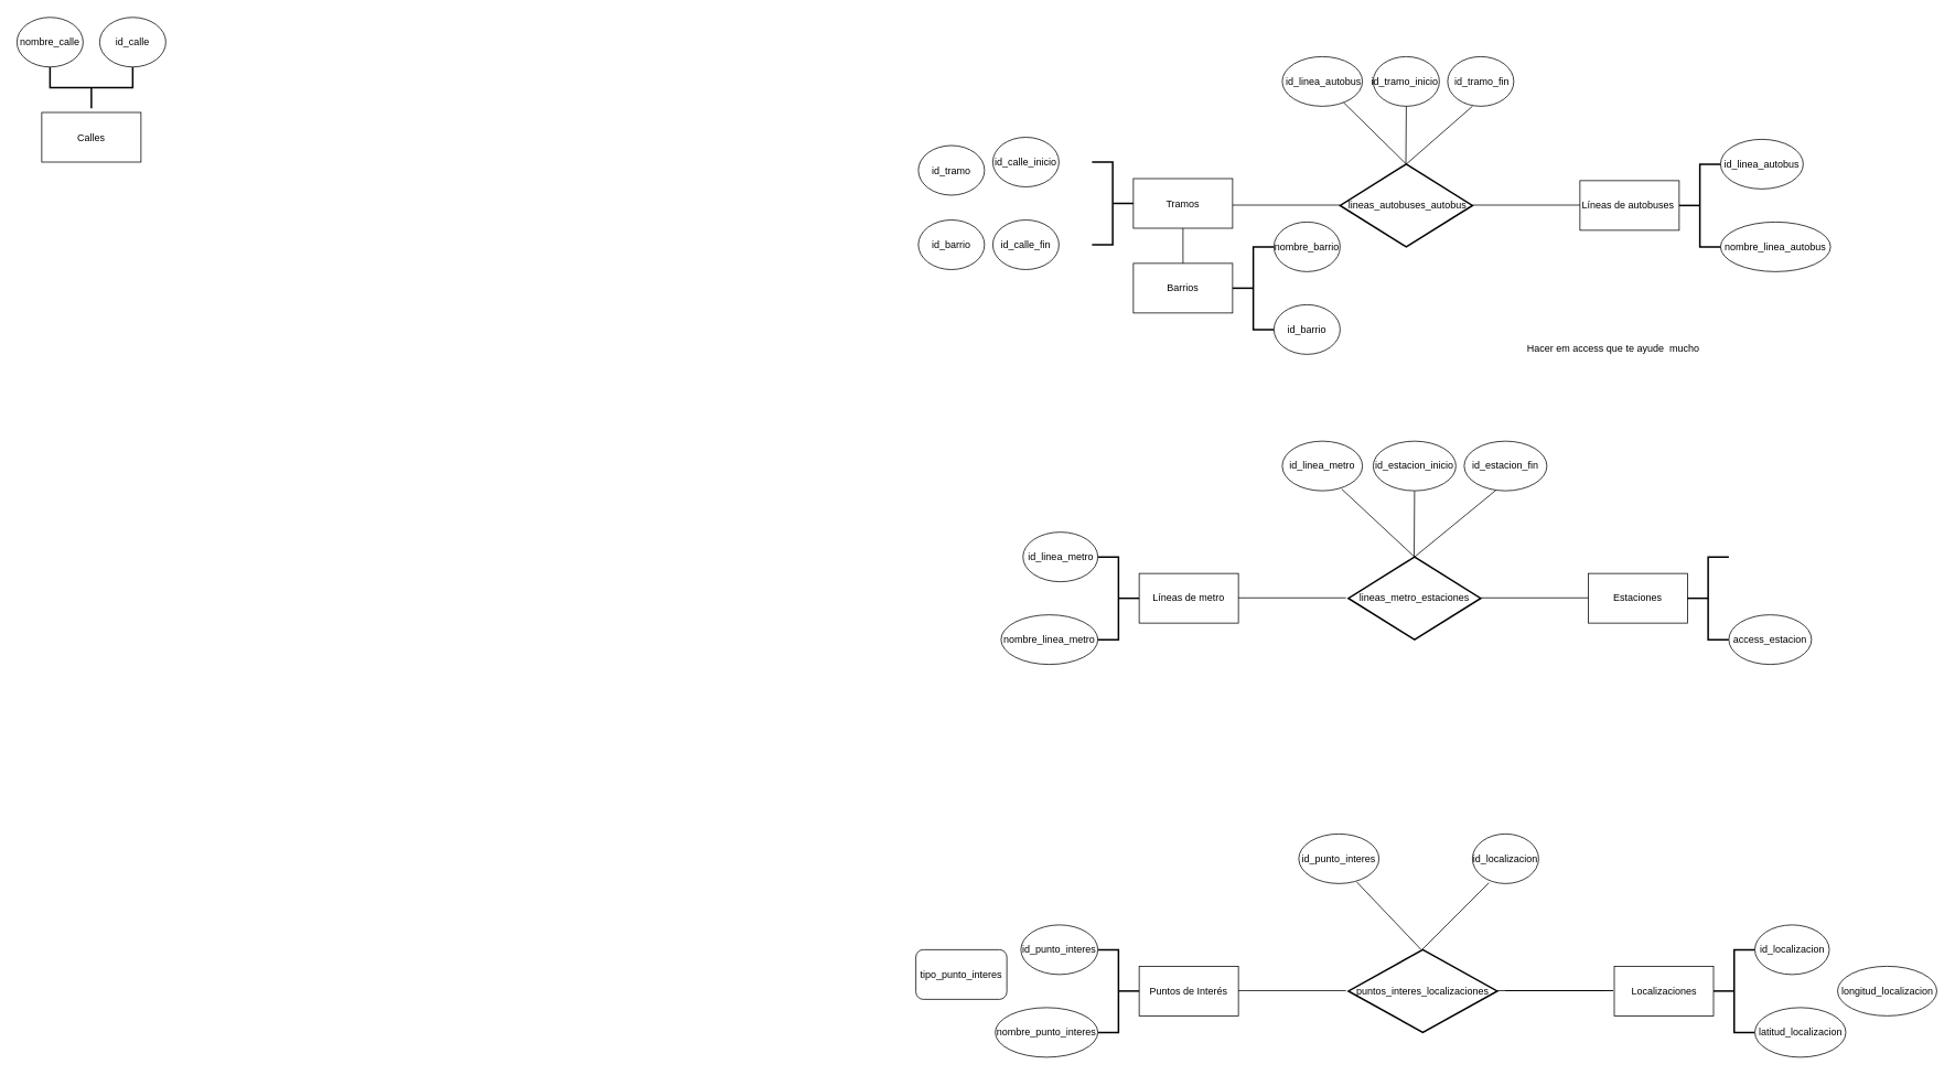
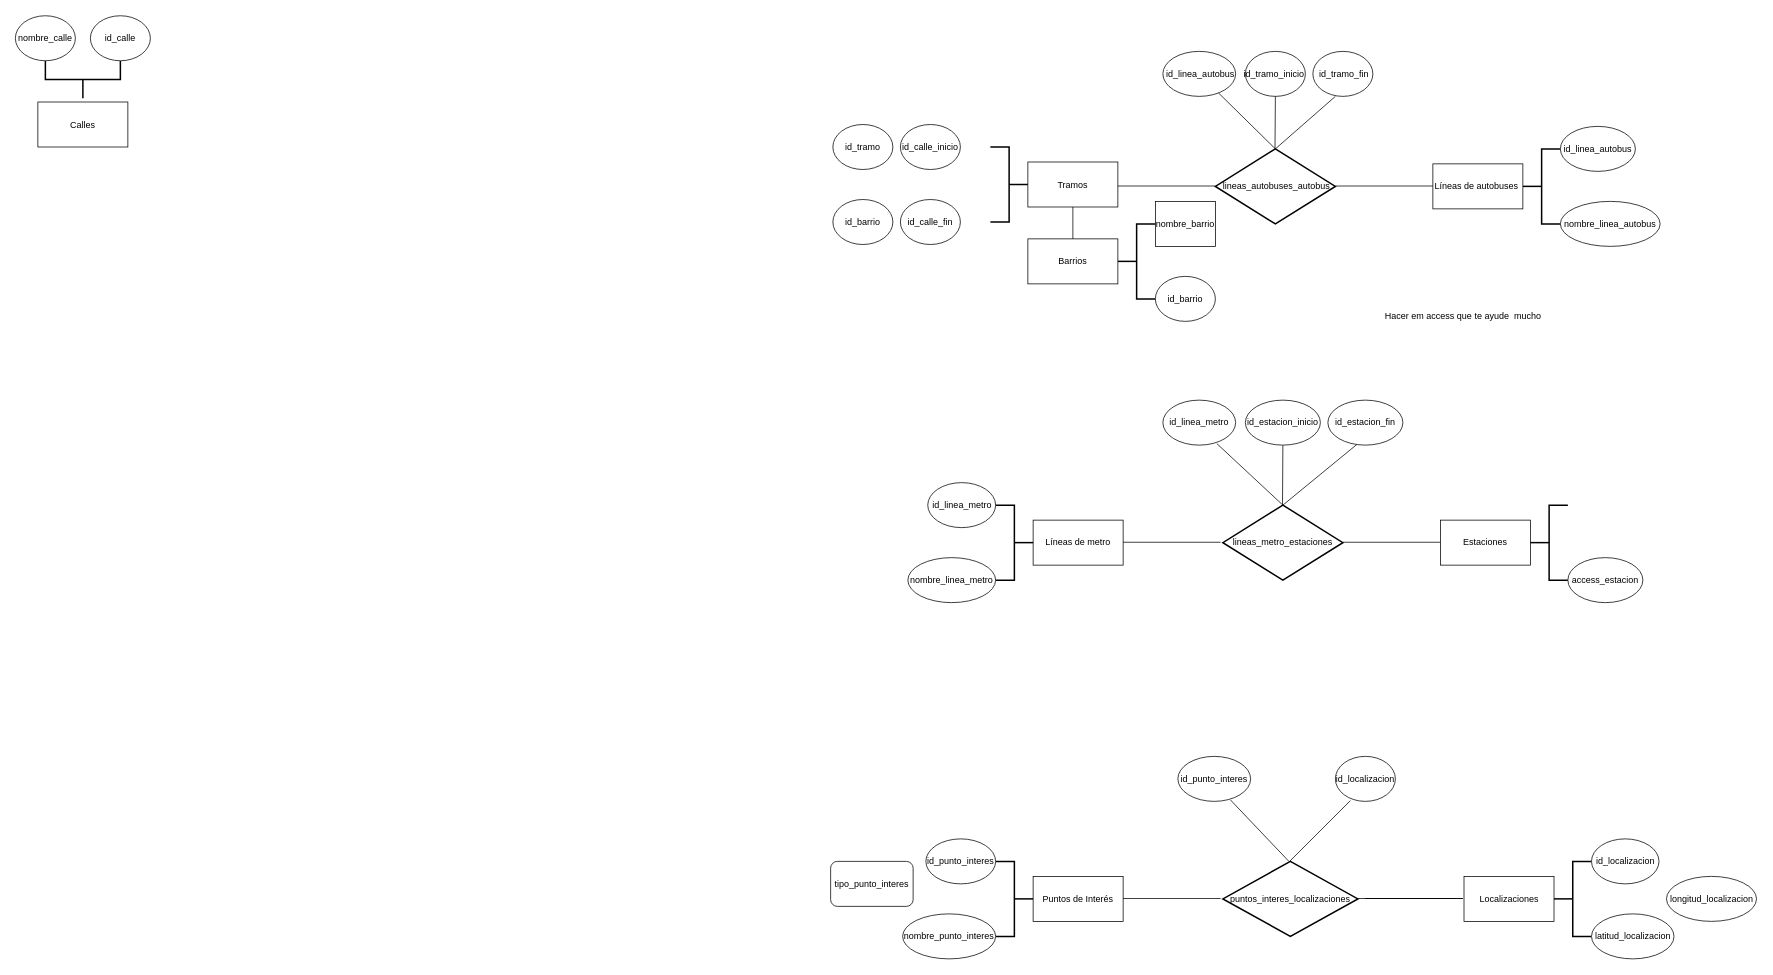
  <mxCell id="0" />
  <mxCell id="1" parent="0" />
  <mxCell id="2" value="Barrios" style="rounded=0;whiteSpace=wrap;html=1;" vertex="1" parent="1"><mxGeometry x="1370" y="318" width="120" height="60" as="geometry" /></mxCell>
  <mxCell id="3" value="Tramos" style="rounded=0;whiteSpace=wrap;html=1;" vertex="1" parent="1"><mxGeometry x="1370" y="215.5" width="120" height="60" as="geometry" /></mxCell>
  <mxCell id="4" value="Calles" style="rounded=0;whiteSpace=wrap;html=1;" vertex="1" parent="1"><mxGeometry x="50" y="135.5" width="120" height="60" as="geometry" /></mxCell>
  <mxCell id="5" value="Estaciones" style="rounded=0;whiteSpace=wrap;html=1;" vertex="1" parent="1"><mxGeometry x="1920" y="693" width="120" height="60" as="geometry" /></mxCell>
  <mxCell id="6" value="Líneas de metro" style="rounded=0;whiteSpace=wrap;html=1;" vertex="1" parent="1"><mxGeometry x="1377" y="693" width="120" height="60" as="geometry" /></mxCell>
  <mxCell id="7" value="Puntos de Interés" style="rounded=0;whiteSpace=wrap;html=1;" vertex="1" parent="1"><mxGeometry x="1377" y="1168" width="120" height="60" as="geometry" /></mxCell>
  <mxCell id="8" value="Líneas de autobuses&amp;nbsp;" style="rounded=0;whiteSpace=wrap;html=1;" vertex="1" parent="1"><mxGeometry x="1910" y="218" width="120" height="60" as="geometry" /></mxCell>
  <mxCell id="9" value="" style="strokeWidth=2;html=1;shape=mxgraph.flowchart.annotation_2;align=left;labelPosition=right;pointerEvents=1;rotation=-90;" vertex="1" parent="1"><mxGeometry x="85" y="55.5" width="50" height="100" as="geometry" /></mxCell>
  <mxCell id="10" value="" style="strokeWidth=2;html=1;shape=mxgraph.flowchart.annotation_2;align=left;labelPosition=right;pointerEvents=1;rotation=-180;" vertex="1" parent="1"><mxGeometry x="1327" y="673" width="50" height="100" as="geometry" /></mxCell>
  <mxCell id="11" value="" style="strokeWidth=2;html=1;shape=mxgraph.flowchart.annotation_2;align=left;labelPosition=right;pointerEvents=1;" vertex="1" parent="1"><mxGeometry x="2030" y="198" width="50" height="100" as="geometry" /></mxCell>
  <mxCell id="12" value="" style="strokeWidth=2;html=1;shape=mxgraph.flowchart.annotation_2;align=left;labelPosition=right;pointerEvents=1;rotation=-180;" vertex="1" parent="1"><mxGeometry x="1320" y="195.5" width="50" height="100" as="geometry" /></mxCell>
  <mxCell id="13" value="" style="strokeWidth=2;html=1;shape=mxgraph.flowchart.annotation_2;align=left;labelPosition=right;pointerEvents=1;" vertex="1" parent="1"><mxGeometry x="1490" y="298" width="50" height="100" as="geometry" /></mxCell>
  <mxCell id="14" value="" style="strokeWidth=2;html=1;shape=mxgraph.flowchart.annotation_2;align=left;labelPosition=right;pointerEvents=1;" vertex="1" parent="1"><mxGeometry x="2040" y="673" width="50" height="100" as="geometry" /></mxCell>
  <mxCell id="15" value="" style="strokeWidth=2;html=1;shape=mxgraph.flowchart.annotation_2;align=left;labelPosition=right;pointerEvents=1;rotation=-180;" vertex="1" parent="1"><mxGeometry x="1327" y="1148" width="50" height="100" as="geometry" /></mxCell>
  <mxCell id="16" value="&amp;nbsp;lineas_autobuses_autobus" style="strokeWidth=2;html=1;shape=mxgraph.flowchart.decision;whiteSpace=wrap;" vertex="1" parent="1"><mxGeometry x="1620" y="198" width="160" height="100" as="geometry" /></mxCell>
  <mxCell id="17" value="lineas_metro_estaciones" style="strokeWidth=2;html=1;shape=mxgraph.flowchart.decision;whiteSpace=wrap;" vertex="1" parent="1"><mxGeometry x="1630" y="673" width="160" height="100" as="geometry" /></mxCell>
  <mxCell id="18" value="nombre_calle" style="ellipse;whiteSpace=wrap;html=1;" vertex="1" parent="1"><mxGeometry x="20" y="20.5" width="80" height="60" as="geometry" /></mxCell>
  <mxCell id="19" value="id_calle" style="ellipse;whiteSpace=wrap;html=1;" vertex="1" parent="1"><mxGeometry x="120" y="20.5" width="80" height="60" as="geometry" /></mxCell>
  <mxCell id="20" value="id_calle_inicio" style="ellipse;whiteSpace=wrap;html=1;" vertex="1" parent="1"><mxGeometry x="1200" y="165.5" width="80" height="60" as="geometry" /></mxCell>
  <mxCell id="21" value="id_punto_interes" style="ellipse;whiteSpace=wrap;html=1;" vertex="1" parent="1"><mxGeometry x="1234" y="1118" width="93" height="60" as="geometry" /></mxCell>
  <mxCell id="22" value="id_linea_autobus" style="ellipse;whiteSpace=wrap;html=1;" vertex="1" parent="1"><mxGeometry x="2080" y="168" width="100" height="60" as="geometry" /></mxCell>
  <mxCell id="23" value="nombre_punto_interes" style="ellipse;whiteSpace=wrap;html=1;" vertex="1" parent="1"><mxGeometry x="1203" y="1218" width="124" height="60" as="geometry" /></mxCell>
  <mxCell id="24" value="id_calle_fin" style="ellipse;whiteSpace=wrap;html=1;" vertex="1" parent="1"><mxGeometry x="1200" y="265.5" width="80" height="60" as="geometry" /></mxCell>
  <mxCell id="25" value="nombre_linea_metro" style="ellipse;whiteSpace=wrap;html=1;" vertex="1" parent="1"><mxGeometry x="1210" y="743" width="117" height="60" as="geometry" /></mxCell>
  <mxCell id="26" value="tipo_punto_interes" style="whiteSpace=wrap;html=1;rounded=1;" vertex="1" parent="1"><mxGeometry x="1107" y="1148" width="110" height="60" as="geometry" /></mxCell>
  <mxCell id="27" value="nombre_linea_autobus" style="ellipse;whiteSpace=wrap;html=1;" vertex="1" parent="1"><mxGeometry x="2080" y="268" width="133" height="60" as="geometry" /></mxCell>
  <mxCell id="28" value="id_linea_metro" style="ellipse;whiteSpace=wrap;html=1;" vertex="1" parent="1"><mxGeometry x="1236.5" y="643" width="90.5" height="60" as="geometry" /></mxCell>
  <mxCell id="29" value="access_estacion" style="ellipse;whiteSpace=wrap;html=1;" vertex="1" parent="1"><mxGeometry x="2090" y="743" width="100" height="60" as="geometry" /></mxCell>
  <mxCell id="30" value="id_barrio" style="ellipse;whiteSpace=wrap;html=1;" vertex="1" parent="1"><mxGeometry x="1540" y="368" width="80" height="60" as="geometry" /></mxCell>
  <mxCell id="31" value="id_barrio" style="ellipse;whiteSpace=wrap;html=1;" vertex="1" parent="1"><mxGeometry x="1110" y="265.5" width="80" height="60" as="geometry" /></mxCell>
- <mxCell id="32" value="id_tramo" style="ellipse;whiteSpace=wrap;html=1;" vertex="1" parent="1"><mxGeometry x="1110" y="175.5" width="80" height="60" as="geometry" /></mxCell>
- <mxCell id="33" value="nombre_barrio" style="ellipse;whiteSpace=wrap;html=1;" vertex="1" parent="1"><mxGeometry x="1540" y="268" width="80" height="60" as="geometry" /></mxCell>
+ <mxCell id="32" value="id_tramo" style="ellipse;whiteSpace=wrap;html=1;" vertex="1" parent="1"><mxGeometry x="1110" y="165.5" width="80" height="60" as="geometry" /></mxCell>
+ <mxCell id="33" value="nombre_barrio" style="whiteSpace=wrap;html=1;rounded=0;" vertex="1" parent="1"><mxGeometry x="1540" y="268" width="80" height="60" as="geometry" /></mxCell>
  <mxCell id="34" value="Localizaciones" style="rounded=0;whiteSpace=wrap;html=1;" vertex="1" parent="1"><mxGeometry x="1951.5" y="1168" width="120" height="60" as="geometry" /></mxCell>
  <mxCell id="35" value="id_tramo_inicio&amp;nbsp;" style="ellipse;whiteSpace=wrap;html=1;" vertex="1" parent="1"><mxGeometry x="1660" y="68" width="80" height="60" as="geometry" /></mxCell>
  <mxCell id="36" value="&amp;nbsp;id_tramo_fin" style="ellipse;whiteSpace=wrap;html=1;" vertex="1" parent="1"><mxGeometry x="1750" y="68" width="80" height="60" as="geometry" /></mxCell>
  <mxCell id="37" value="&amp;nbsp;id_linea_autobus" style="ellipse;whiteSpace=wrap;html=1;" vertex="1" parent="1"><mxGeometry x="1550" y="68" width="97" height="60" as="geometry" /></mxCell>
  <mxCell id="38" value="" style="endArrow=none;html=1;rounded=0;" edge="1" parent="1"><mxGeometry width="50" height="50" relative="1" as="geometry"><mxPoint x="1699.5" y="198" as="sourcePoint" /><mxPoint x="1700" y="128" as="targetPoint" /></mxGeometry></mxCell>
  <mxCell id="39" value="" style="endArrow=none;html=1;rounded=0;" edge="1" parent="1"><mxGeometry width="50" height="50" relative="1" as="geometry"><mxPoint x="1700" y="198" as="sourcePoint" /><mxPoint x="1780" y="128" as="targetPoint" /></mxGeometry></mxCell>
  <mxCell id="40" value="" style="endArrow=none;html=1;rounded=0;" edge="1" parent="1" source="37"><mxGeometry width="50" height="50" relative="1" as="geometry"><mxPoint x="1640" y="168" as="sourcePoint" /><mxPoint x="1700" y="198" as="targetPoint" /></mxGeometry></mxCell>
  <mxCell id="41" value="" style="endArrow=none;html=1;rounded=0;entryX=0.5;entryY=1;entryDx=0;entryDy=0;" edge="1" parent="1" target="44"><mxGeometry width="50" height="50" relative="1" as="geometry"><mxPoint x="1709.5" y="673" as="sourcePoint" /><mxPoint x="1710" y="603" as="targetPoint" /></mxGeometry></mxCell>
  <mxCell id="42" value="" style="endArrow=none;html=1;rounded=0;entryX=0.388;entryY=0.983;entryDx=0;entryDy=0;entryPerimeter=0;" edge="1" parent="1" target="45"><mxGeometry width="50" height="50" relative="1" as="geometry"><mxPoint x="1710" y="673" as="sourcePoint" /><mxPoint x="1790" y="603" as="targetPoint" /></mxGeometry></mxCell>
  <mxCell id="43" value="" style="endArrow=none;html=1;rounded=0;exitX=0.742;exitY=0.967;exitDx=0;exitDy=0;exitPerimeter=0;" edge="1" parent="1" source="46"><mxGeometry width="50" height="50" relative="1" as="geometry"><mxPoint x="1634" y="598" as="sourcePoint" /><mxPoint x="1710" y="673" as="targetPoint" /></mxGeometry></mxCell>
  <mxCell id="44" value="id_estacion_inicio" style="ellipse;whiteSpace=wrap;html=1;" vertex="1" parent="1"><mxGeometry x="1660" y="533" width="100" height="60" as="geometry" /></mxCell>
  <mxCell id="45" value="id_estacion_fin" style="ellipse;whiteSpace=wrap;html=1;" vertex="1" parent="1"><mxGeometry x="1770" y="533" width="100" height="60" as="geometry" /></mxCell>
  <mxCell id="46" value="id_linea_metro" style="ellipse;whiteSpace=wrap;html=1;" vertex="1" parent="1"><mxGeometry x="1550" y="533" width="97" height="60" as="geometry" /></mxCell>
  <mxCell id="47" value="puntos_interes_localizaciones" style="strokeWidth=2;html=1;shape=mxgraph.flowchart.decision;whiteSpace=wrap;" vertex="1" parent="1"><mxGeometry x="1630" y="1148" width="180" height="100" as="geometry" /></mxCell>
  <mxCell id="48" value="" style="endArrow=none;html=1;rounded=0;entryX=0.388;entryY=0.983;entryDx=0;entryDy=0;entryPerimeter=0;" edge="1" parent="1"><mxGeometry width="50" height="50" relative="1" as="geometry"><mxPoint x="1718.96" y="1148" as="sourcePoint" /><mxPoint x="1799.96" y="1067" as="targetPoint" /></mxGeometry></mxCell>
  <mxCell id="49" value="" style="endArrow=none;html=1;rounded=0;exitX=0.742;exitY=0.967;exitDx=0;exitDy=0;exitPerimeter=0;" edge="1" parent="1"><mxGeometry width="50" height="50" relative="1" as="geometry"><mxPoint x="1640.03" y="1066" as="sourcePoint" /><mxPoint x="1718.03" y="1148" as="targetPoint" /></mxGeometry></mxCell>
  <mxCell id="50" value="id_punto_interes" style="ellipse;whiteSpace=wrap;html=1;" vertex="1" parent="1"><mxGeometry x="1570" y="1008" width="97" height="60" as="geometry" /></mxCell>
  <mxCell id="51" value="id_localizacion" style="ellipse;whiteSpace=wrap;html=1;" vertex="1" parent="1"><mxGeometry x="1780" y="1008" width="80" height="60" as="geometry" /></mxCell>
  <mxCell id="52" value="" style="strokeWidth=2;html=1;shape=mxgraph.flowchart.annotation_2;align=left;labelPosition=right;pointerEvents=1;" vertex="1" parent="1"><mxGeometry x="2071.5" y="1148" width="50" height="100" as="geometry" /></mxCell>
  <mxCell id="53" value="latitud_localizacion" style="ellipse;whiteSpace=wrap;html=1;" vertex="1" parent="1"><mxGeometry x="2121.5" y="1218" width="110" height="60" as="geometry" /></mxCell>
  <mxCell id="54" value="&amp;nbsp;id_localizacion&amp;nbsp;" style="ellipse;whiteSpace=wrap;html=1;" vertex="1" parent="1"><mxGeometry x="2121.5" y="1118" width="90" height="60" as="geometry" /></mxCell>
  <mxCell id="55" value="longitud_localizacion" style="ellipse;whiteSpace=wrap;html=1;" vertex="1" parent="1"><mxGeometry x="2221.5" y="1168" width="120" height="60" as="geometry" /></mxCell>
  <mxCell id="56" value="" style="endArrow=none;html=1;rounded=0;entryX=0;entryY=0.5;entryDx=0;entryDy=0;" edge="1" parent="1"><mxGeometry width="50" height="50" relative="1" as="geometry"><mxPoint x="1790" y="722.5" as="sourcePoint" /><mxPoint x="1920" y="722.5" as="targetPoint" /></mxGeometry></mxCell>
  <mxCell id="57" value="" style="endArrow=none;html=1;rounded=0;entryX=0;entryY=0.5;entryDx=0;entryDy=0;" edge="1" parent="1"><mxGeometry width="50" height="50" relative="1" as="geometry"><mxPoint x="1490" y="247.5" as="sourcePoint" /><mxPoint x="1620" y="247.5" as="targetPoint" /></mxGeometry></mxCell>
  <mxCell id="58" value="" style="endArrow=none;html=1;rounded=0;entryX=0;entryY=0.5;entryDx=0;entryDy=0;" edge="1" parent="1"><mxGeometry width="50" height="50" relative="1" as="geometry"><mxPoint x="1497" y="722.5" as="sourcePoint" /><mxPoint x="1627" y="722.5" as="targetPoint" /></mxGeometry></mxCell>
  <mxCell id="59" value="" style="endArrow=none;html=1;rounded=0;entryX=0;entryY=0.5;entryDx=0;entryDy=0;" edge="1" parent="1"><mxGeometry width="50" height="50" relative="1" as="geometry"><mxPoint x="1780" y="247.5" as="sourcePoint" /><mxPoint x="1910" y="247.5" as="targetPoint" /></mxGeometry></mxCell>
  <mxCell id="60" value="" style="endArrow=none;html=1;rounded=0;entryX=0;entryY=0.5;entryDx=0;entryDy=0;" edge="1" parent="1"><mxGeometry width="50" height="50" relative="1" as="geometry"><mxPoint x="1497" y="1197.5" as="sourcePoint" /><mxPoint x="1627" y="1197.5" as="targetPoint" /></mxGeometry></mxCell>
  <mxCell id="61" value="" style="endArrow=none;html=1;rounded=0;entryX=0;entryY=0.5;entryDx=0;entryDy=0;" edge="1" parent="1"><mxGeometry width="50" height="50" relative="1" as="geometry"><mxPoint x="1820" y="1197.5" as="sourcePoint" /><mxPoint x="1950" y="1197.5" as="targetPoint" /></mxGeometry></mxCell>
  <mxCell id="62" value="" style="endArrow=none;html=1;rounded=0;entryX=0;entryY=0.5;entryDx=0;entryDy=0;" edge="1" parent="1"><mxGeometry width="50" height="50" relative="1" as="geometry"><mxPoint x="1820" y="1197.5" as="sourcePoint" /><mxPoint x="1950" y="1197.5" as="targetPoint" /></mxGeometry></mxCell>
  <mxCell id="63" value="" style="endArrow=none;html=1;rounded=0;entryX=0;entryY=0.5;entryDx=0;entryDy=0;" edge="1" parent="1"><mxGeometry width="50" height="50" relative="1" as="geometry"><mxPoint x="1810" y="1197.5" as="sourcePoint" /><mxPoint x="1940" y="1197.5" as="targetPoint" /></mxGeometry></mxCell>
  <mxCell id="64" value="" style="endArrow=none;html=1;rounded=0;exitX=0.5;exitY=0;exitDx=0;exitDy=0;exitPerimeter=0;entryX=0.5;entryY=1;entryDx=0;entryDy=0;" edge="1" parent="1" source="2" target="3"><mxGeometry width="50" height="50" relative="1" as="geometry"><mxPoint x="1429.5" y="308" as="sourcePoint" /><mxPoint x="1430" y="288" as="targetPoint" /><Array as="points" /></mxGeometry></mxCell>
  <mxCell id="65" value="Hacer em access que te ayude&amp;nbsp; mucho" style="text;html=1;align=center;verticalAlign=middle;resizable=0;points=[];autosize=1;strokeColor=none;fillColor=none;" vertex="1" parent="1"><mxGeometry x="1835" y="406" width="230" height="30" as="geometry" /></mxCell>
